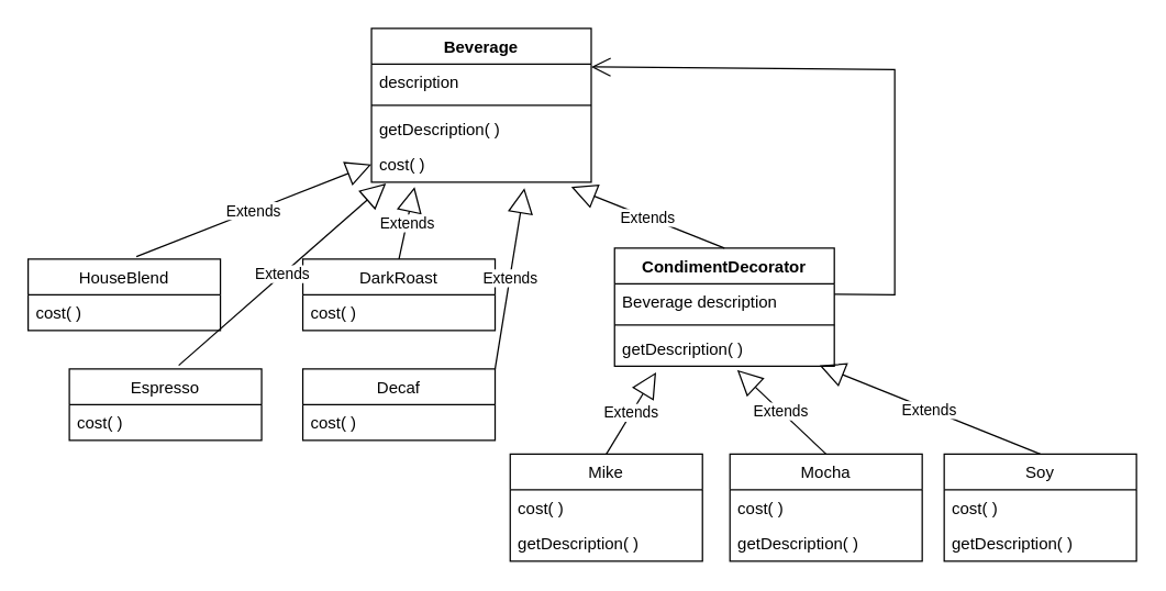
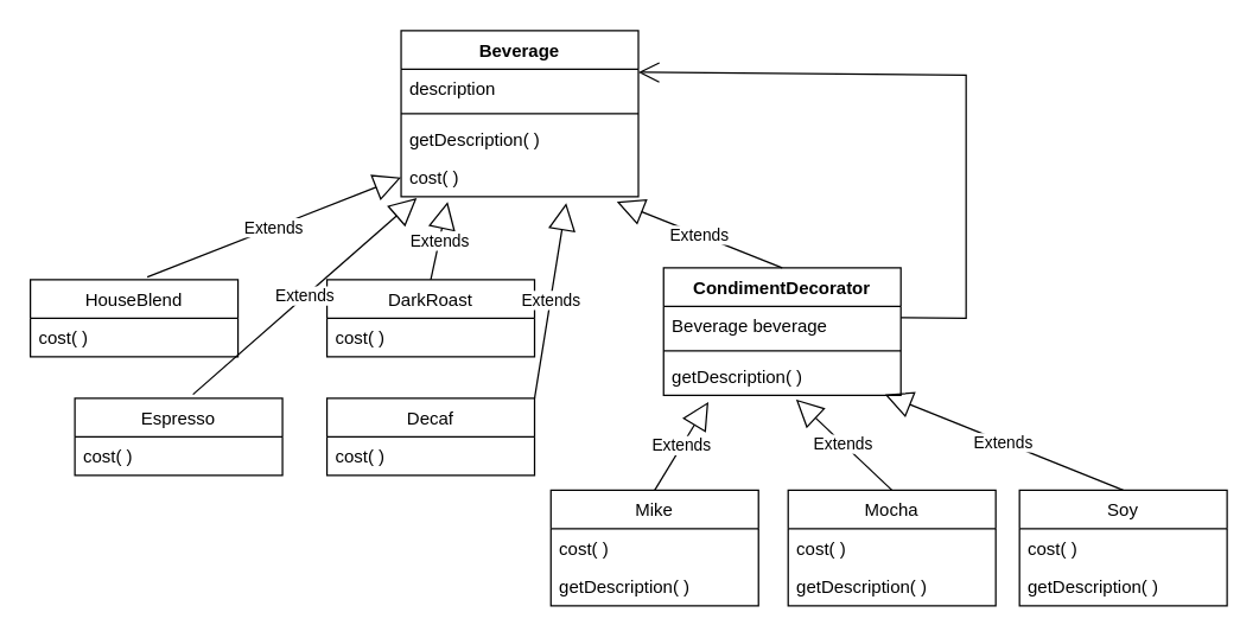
  <mxCell id="0" />
  <mxCell id="1" parent="0" />
  <mxCell id="2" value="Beverage" style="swimlane;fontStyle=1;align=center;verticalAlign=top;childLayout=stackLayout;horizontal=1;startSize=26;horizontalStack=0;resizeParent=1;resizeParentMax=0;resizeLast=0;collapsible=1;marginBottom=0;" vertex="1" parent="1"><mxGeometry x="270" y="20" width="160" height="112" as="geometry" /></mxCell>
  <mxCell id="3" value="description" style="text;strokeColor=none;fillColor=none;align=left;verticalAlign=top;spacingLeft=4;spacingRight=4;overflow=hidden;rotatable=0;points=[[0,0.5],[1,0.5]];portConstraint=eastwest;" vertex="1" parent="2"><mxGeometry y="26" width="160" height="26" as="geometry" /></mxCell>
  <mxCell id="4" value="" style="line;strokeWidth=1;fillColor=none;align=left;verticalAlign=middle;spacingTop=-1;spacingLeft=3;spacingRight=3;rotatable=0;labelPosition=right;points=[];portConstraint=eastwest;strokeColor=inherit;" vertex="1" parent="2"><mxGeometry y="52" width="160" height="8" as="geometry" /></mxCell>
  <mxCell id="5" value="getDescription( )" style="text;strokeColor=none;fillColor=none;align=left;verticalAlign=top;spacingLeft=4;spacingRight=4;overflow=hidden;rotatable=0;points=[[0,0.5],[1,0.5]];portConstraint=eastwest;" vertex="1" parent="2"><mxGeometry y="60" width="160" height="26" as="geometry" /></mxCell>
  <mxCell id="6" value="cost( )" style="text;strokeColor=none;fillColor=none;align=left;verticalAlign=top;spacingLeft=4;spacingRight=4;overflow=hidden;rotatable=0;points=[[0,0.5],[1,0.5]];portConstraint=eastwest;" vertex="1" parent="2"><mxGeometry y="86" width="160" height="26" as="geometry" /></mxCell>
  <mxCell id="7" value="HouseBlend" style="swimlane;fontStyle=0;childLayout=stackLayout;horizontal=1;startSize=26;fillColor=none;horizontalStack=0;resizeParent=1;resizeParentMax=0;resizeLast=0;collapsible=1;marginBottom=0;" vertex="1" parent="1"><mxGeometry x="20" y="188" width="140" height="52" as="geometry" /></mxCell>
  <mxCell id="8" value="cost( )" style="text;strokeColor=none;fillColor=none;align=left;verticalAlign=top;spacingLeft=4;spacingRight=4;overflow=hidden;rotatable=0;points=[[0,0.5],[1,0.5]];portConstraint=eastwest;" vertex="1" parent="7"><mxGeometry y="26" width="140" height="26" as="geometry" /></mxCell>
  <mxCell id="9" value="DarkRoast" style="swimlane;fontStyle=0;childLayout=stackLayout;horizontal=1;startSize=26;fillColor=none;horizontalStack=0;resizeParent=1;resizeParentMax=0;resizeLast=0;collapsible=1;marginBottom=0;" vertex="1" parent="1"><mxGeometry x="220" y="188" width="140" height="52" as="geometry" /></mxCell>
  <mxCell id="10" value="cost( )" style="text;strokeColor=none;fillColor=none;align=left;verticalAlign=top;spacingLeft=4;spacingRight=4;overflow=hidden;rotatable=0;points=[[0,0.5],[1,0.5]];portConstraint=eastwest;" vertex="1" parent="9"><mxGeometry y="26" width="140" height="26" as="geometry" /></mxCell>
  <mxCell id="11" value="Espresso" style="swimlane;fontStyle=0;childLayout=stackLayout;horizontal=1;startSize=26;fillColor=none;horizontalStack=0;resizeParent=1;resizeParentMax=0;resizeLast=0;collapsible=1;marginBottom=0;" vertex="1" parent="1"><mxGeometry x="50" y="268" width="140" height="52" as="geometry" /></mxCell>
  <mxCell id="12" value="cost( )" style="text;strokeColor=none;fillColor=none;align=left;verticalAlign=top;spacingLeft=4;spacingRight=4;overflow=hidden;rotatable=0;points=[[0,0.5],[1,0.5]];portConstraint=eastwest;" vertex="1" parent="11"><mxGeometry y="26" width="140" height="26" as="geometry" /></mxCell>
  <mxCell id="13" value="Decaf" style="swimlane;fontStyle=0;childLayout=stackLayout;horizontal=1;startSize=26;fillColor=none;horizontalStack=0;resizeParent=1;resizeParentMax=0;resizeLast=0;collapsible=1;marginBottom=0;" vertex="1" parent="1"><mxGeometry x="220" y="268" width="140" height="52" as="geometry" /></mxCell>
  <mxCell id="14" value="cost( )" style="text;strokeColor=none;fillColor=none;align=left;verticalAlign=top;spacingLeft=4;spacingRight=4;overflow=hidden;rotatable=0;points=[[0,0.5],[1,0.5]];portConstraint=eastwest;" vertex="1" parent="13"><mxGeometry y="26" width="140" height="26" as="geometry" /></mxCell>
  <mxCell id="15" value="CondimentDecorator" style="swimlane;fontStyle=1;align=center;verticalAlign=top;childLayout=stackLayout;horizontal=1;startSize=26;horizontalStack=0;resizeParent=1;resizeParentMax=0;resizeLast=0;collapsible=1;marginBottom=0;" vertex="1" parent="1"><mxGeometry x="447" y="180" width="160" height="86" as="geometry" /></mxCell>
- <mxCell id="16" value="Beverage description" style="text;strokeColor=none;fillColor=none;align=left;verticalAlign=top;spacingLeft=4;spacingRight=4;overflow=hidden;rotatable=0;points=[[0,0.5],[1,0.5]];portConstraint=eastwest;" vertex="1" parent="15"><mxGeometry y="26" width="160" height="26" as="geometry" /></mxCell>
+ <mxCell id="16" value="Beverage beverage" style="text;strokeColor=none;fillColor=none;align=left;verticalAlign=top;spacingLeft=4;spacingRight=4;overflow=hidden;rotatable=0;points=[[0,0.5],[1,0.5]];portConstraint=eastwest;" vertex="1" parent="15"><mxGeometry y="26" width="160" height="26" as="geometry" /></mxCell>
  <mxCell id="17" value="" style="line;strokeWidth=1;fillColor=none;align=left;verticalAlign=middle;spacingTop=-1;spacingLeft=3;spacingRight=3;rotatable=0;labelPosition=right;points=[];portConstraint=eastwest;strokeColor=inherit;" vertex="1" parent="15"><mxGeometry y="52" width="160" height="8" as="geometry" /></mxCell>
  <mxCell id="18" value="getDescription( )" style="text;strokeColor=none;fillColor=none;align=left;verticalAlign=top;spacingLeft=4;spacingRight=4;overflow=hidden;rotatable=0;points=[[0,0.5],[1,0.5]];portConstraint=eastwest;" vertex="1" parent="15"><mxGeometry y="60" width="160" height="26" as="geometry" /></mxCell>
  <mxCell id="19" value="Mike" style="swimlane;fontStyle=0;childLayout=stackLayout;horizontal=1;startSize=26;fillColor=none;horizontalStack=0;resizeParent=1;resizeParentMax=0;resizeLast=0;collapsible=1;marginBottom=0;" vertex="1" parent="1"><mxGeometry x="371" y="330" width="140" height="78" as="geometry" /></mxCell>
  <mxCell id="20" value="cost( )" style="text;strokeColor=none;fillColor=none;align=left;verticalAlign=top;spacingLeft=4;spacingRight=4;overflow=hidden;rotatable=0;points=[[0,0.5],[1,0.5]];portConstraint=eastwest;" vertex="1" parent="19"><mxGeometry y="26" width="140" height="26" as="geometry" /></mxCell>
  <mxCell id="21" value="getDescription( )" style="text;strokeColor=none;fillColor=none;align=left;verticalAlign=top;spacingLeft=4;spacingRight=4;overflow=hidden;rotatable=0;points=[[0,0.5],[1,0.5]];portConstraint=eastwest;" vertex="1" parent="19"><mxGeometry y="52" width="140" height="26" as="geometry" /></mxCell>
  <mxCell id="22" value="Mocha" style="swimlane;fontStyle=0;childLayout=stackLayout;horizontal=1;startSize=26;fillColor=none;horizontalStack=0;resizeParent=1;resizeParentMax=0;resizeLast=0;collapsible=1;marginBottom=0;" vertex="1" parent="1"><mxGeometry x="531" y="330" width="140" height="78" as="geometry" /></mxCell>
  <mxCell id="23" value="cost( )" style="text;strokeColor=none;fillColor=none;align=left;verticalAlign=top;spacingLeft=4;spacingRight=4;overflow=hidden;rotatable=0;points=[[0,0.5],[1,0.5]];portConstraint=eastwest;" vertex="1" parent="22"><mxGeometry y="26" width="140" height="26" as="geometry" /></mxCell>
  <mxCell id="24" value="getDescription( )" style="text;strokeColor=none;fillColor=none;align=left;verticalAlign=top;spacingLeft=4;spacingRight=4;overflow=hidden;rotatable=0;points=[[0,0.5],[1,0.5]];portConstraint=eastwest;" vertex="1" parent="22"><mxGeometry y="52" width="140" height="26" as="geometry" /></mxCell>
  <mxCell id="25" value="Soy" style="swimlane;fontStyle=0;childLayout=stackLayout;horizontal=1;startSize=26;fillColor=none;horizontalStack=0;resizeParent=1;resizeParentMax=0;resizeLast=0;collapsible=1;marginBottom=0;" vertex="1" parent="1"><mxGeometry x="687" y="330" width="140" height="78" as="geometry" /></mxCell>
  <mxCell id="26" value="cost( )" style="text;strokeColor=none;fillColor=none;align=left;verticalAlign=top;spacingLeft=4;spacingRight=4;overflow=hidden;rotatable=0;points=[[0,0.5],[1,0.5]];portConstraint=eastwest;" vertex="1" parent="25"><mxGeometry y="26" width="140" height="26" as="geometry" /></mxCell>
  <mxCell id="27" value="getDescription( )" style="text;strokeColor=none;fillColor=none;align=left;verticalAlign=top;spacingLeft=4;spacingRight=4;overflow=hidden;rotatable=0;points=[[0,0.5],[1,0.5]];portConstraint=eastwest;" vertex="1" parent="25"><mxGeometry y="52" width="140" height="26" as="geometry" /></mxCell>
  <mxCell id="28" value="Extends" style="endArrow=block;endSize=16;endFill=0;html=1;rounded=0;entryX=0.196;entryY=1.131;entryDx=0;entryDy=0;entryPerimeter=0;exitX=0.5;exitY=0;exitDx=0;exitDy=0;" edge="1" parent="1" source="9" target="6"><mxGeometry width="160" relative="1" as="geometry"><mxPoint x="221" y="170" as="sourcePoint" /><mxPoint x="381" y="170" as="targetPoint" /></mxGeometry></mxCell>
  <mxCell id="29" value="Extends" style="endArrow=block;endSize=16;endFill=0;html=1;rounded=0;entryX=0;entryY=0.5;entryDx=0;entryDy=0;exitX=0.563;exitY=-0.034;exitDx=0;exitDy=0;exitPerimeter=0;" edge="1" parent="1" source="7" target="6"><mxGeometry width="160" relative="1" as="geometry"><mxPoint x="60" y="160" as="sourcePoint" /><mxPoint x="220" y="160" as="targetPoint" /></mxGeometry></mxCell>
  <mxCell id="30" value="Extends" style="endArrow=block;endSize=16;endFill=0;html=1;rounded=0;entryX=0.066;entryY=1.035;entryDx=0;entryDy=0;entryPerimeter=0;exitX=0.569;exitY=-0.05;exitDx=0;exitDy=0;exitPerimeter=0;" edge="1" parent="1" source="11" target="6"><mxGeometry width="160" relative="1" as="geometry"><mxPoint x="71" y="267.17" as="sourcePoint" /><mxPoint x="231" y="267.17" as="targetPoint" /></mxGeometry></mxCell>
  <mxCell id="31" value="Extends" style="endArrow=block;endSize=16;endFill=0;html=1;rounded=0;entryX=0.696;entryY=1.163;entryDx=0;entryDy=0;entryPerimeter=0;exitX=1;exitY=0;exitDx=0;exitDy=0;" edge="1" parent="1" source="13" target="6"><mxGeometry width="160" relative="1" as="geometry"><mxPoint x="291" y="260" as="sourcePoint" /><mxPoint x="451" y="250" as="targetPoint" /></mxGeometry></mxCell>
  <mxCell id="32" value="Extends" style="endArrow=block;endSize=16;endFill=0;html=1;rounded=0;entryX=0.909;entryY=1.131;entryDx=0;entryDy=0;entryPerimeter=0;exitX=0.5;exitY=0;exitDx=0;exitDy=0;" edge="1" parent="1" source="15" target="6"><mxGeometry width="160" relative="1" as="geometry"><mxPoint x="381" y="250" as="sourcePoint" /><mxPoint x="541" y="250" as="targetPoint" /></mxGeometry></mxCell>
  <mxCell id="33" value="Extends" style="endArrow=block;endSize=16;endFill=0;html=1;rounded=0;entryX=0.189;entryY=1.17;entryDx=0;entryDy=0;entryPerimeter=0;exitX=0.5;exitY=0;exitDx=0;exitDy=0;" edge="1" parent="1" source="19" target="18"><mxGeometry width="160" relative="1" as="geometry"><mxPoint x="421" y="250" as="sourcePoint" /><mxPoint x="581" y="250" as="targetPoint" /></mxGeometry></mxCell>
  <mxCell id="34" value="Extends" style="endArrow=block;endSize=16;endFill=0;html=1;rounded=0;entryX=0.558;entryY=1.106;entryDx=0;entryDy=0;entryPerimeter=0;exitX=0.5;exitY=0;exitDx=0;exitDy=0;" edge="1" parent="1" source="22" target="18"><mxGeometry width="160" relative="1" as="geometry"><mxPoint x="421" y="250" as="sourcePoint" /><mxPoint x="581" y="250" as="targetPoint" /></mxGeometry></mxCell>
  <mxCell id="35" value="Extends" style="endArrow=block;endSize=16;endFill=0;html=1;rounded=0;entryX=0.933;entryY=0.978;entryDx=0;entryDy=0;entryPerimeter=0;exitX=0.5;exitY=0;exitDx=0;exitDy=0;" edge="1" parent="1" source="25" target="18"><mxGeometry width="160" relative="1" as="geometry"><mxPoint x="491" y="250" as="sourcePoint" /><mxPoint x="651" y="250" as="targetPoint" /></mxGeometry></mxCell>
  <mxCell id="36" value="" style="endArrow=open;endFill=1;endSize=12;html=1;rounded=0;entryX=1;entryY=0.25;entryDx=0;entryDy=0;" edge="1" parent="1" target="2"><mxGeometry width="160" relative="1" as="geometry"><mxPoint x="607" y="213.58" as="sourcePoint" /><mxPoint x="767" y="213.58" as="targetPoint" /><Array as="points"><mxPoint x="651" y="214" /><mxPoint x="651" y="50" /></Array></mxGeometry></mxCell>
